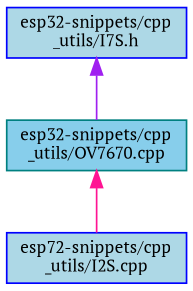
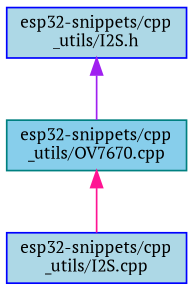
  digraph {
    fontname="PT Serif"
    node [color=blue fillcolor=lightblue fontname="PT Serif" fontsize=10 shape=record style=filled]
    edge [dir=back fontname="PT Serif" fontsize=10 labelfontname=Helvetica labelfontsize=10 style=solid]
-   n1 [fontcolor=black height=0.2 label="esp32-snippets/cpp\l_utils/I7S.h" width=0.4]
+   n1 [fontcolor=black height=0.2 label="esp32-snippets/cpp\l_utils/I2S.h" width=0.4]
    n2 [color=teal fillcolor=skyblue height=0.2 label="esp32-snippets/cpp\l_utils/OV7670.cpp" width=0.4]
-   n3 [height=0.2 label="esp72-snippets/cpp\l_utils/I2S.cpp" width=0.4]
+   n3 [height=0.2 label="esp32-snippets/cpp\l_utils/I2S.cpp" width=0.4]
    n1 -> n2 [color=purple]
    n2 -> n3 [color=deeppink]
  }
